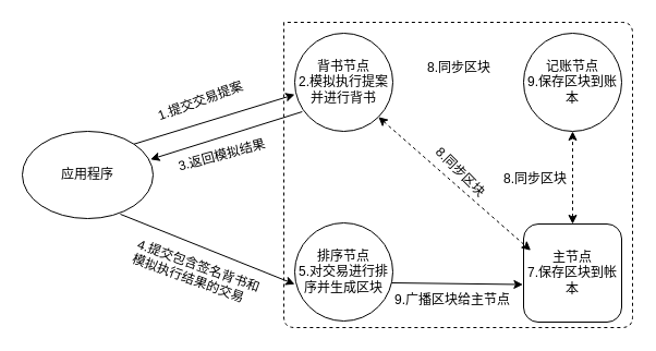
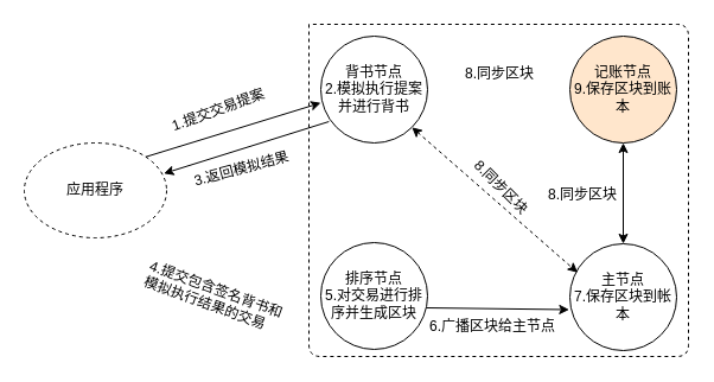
  <mxCell id="0" />
  <mxCell id="1" parent="0" />
  <mxCell id="2" value="背书节点&lt;br&gt;2.模拟执行提案并进行背书" style="ellipse;whiteSpace=wrap;html=1;aspect=fixed;" vertex="1" parent="1"><mxGeometry x="270" y="30" width="90" height="90" as="geometry" /></mxCell>
- <mxCell id="3" value="记账节点&lt;br&gt;9.保存区块到账本" style="ellipse;whiteSpace=wrap;html=1;aspect=fixed;" vertex="1" parent="1"><mxGeometry x="480" y="30" width="90" height="90" as="geometry" /></mxCell>
+ <mxCell id="3" value="记账节点&lt;br&gt;9.保存区块到账本" style="ellipse;whiteSpace=wrap;html=1;aspect=fixed;fillColor=#ffe6cc;" vertex="1" parent="1"><mxGeometry x="480" y="30" width="90" height="90" as="geometry" /></mxCell>
  <mxCell id="4" value="排序节点&lt;br&gt;5.对交易进行排序并生成区块" style="ellipse;whiteSpace=wrap;html=1;aspect=fixed;" vertex="1" parent="1"><mxGeometry x="270" y="204" width="90" height="90" as="geometry" /></mxCell>
- <mxCell id="5" value="主节点&lt;br&gt;7.保存区块到帐本" style="whiteSpace=wrap;html=1;aspect=fixed;rounded=1;" vertex="1" parent="1"><mxGeometry x="480" y="205" width="90" height="90" as="geometry" /></mxCell>
+ <mxCell id="5" value="主节点&lt;br&gt;7.保存区块到帐本" style="ellipse;whiteSpace=wrap;html=1;aspect=fixed;" vertex="1" parent="1"><mxGeometry x="480" y="205" width="90" height="90" as="geometry" /></mxCell>
  <mxCell id="6" value="" style="endArrow=none;dashed=1;html=1;" edge="1" parent="1"><mxGeometry width="50" height="50" relative="1" as="geometry"><mxPoint x="260" y="20" as="sourcePoint" /><mxPoint x="260" y="20" as="targetPoint" /><Array as="points"><mxPoint x="260" y="300" /><mxPoint x="580" y="300" /><mxPoint x="580" y="160" /><mxPoint x="580" y="20" /></Array></mxGeometry></mxCell>
- <mxCell id="7" value="应用程序" style="ellipse;whiteSpace=wrap;html=1;fillColor=#FFFFFF;" vertex="1" parent="1"><mxGeometry x="20" y="120" width="120" height="80" as="geometry" /></mxCell>
+ <mxCell id="7" value="应用程序" style="ellipse;whiteSpace=wrap;html=1;fillColor=#FFFFFF;dashed=1;" vertex="1" parent="1"><mxGeometry x="20" y="120" width="120" height="80" as="geometry" /></mxCell>
  <mxCell id="8" value="" style="endArrow=classic;html=1;exitX=1;exitY=0;exitDx=0;exitDy=0;entryX=0;entryY=0.625;entryDx=0;entryDy=0;entryPerimeter=0;" edge="1" parent="1" source="7" target="2"><mxGeometry width="50" height="50" relative="1" as="geometry"><mxPoint x="160" y="135" as="sourcePoint" /><mxPoint x="220" y="90" as="targetPoint" /></mxGeometry></mxCell>
- <mxCell id="9" value="" style="endArrow=classic;html=1;entryX=0;entryY=0.625;entryDx=0;entryDy=0;entryPerimeter=0;exitX=0.75;exitY=0.95;exitDx=0;exitDy=0;exitPerimeter=0;" edge="1" parent="1" source="7" target="4"><mxGeometry width="50" height="50" relative="1" as="geometry"><mxPoint x="118" y="196" as="sourcePoint" /><mxPoint x="208" y="229" as="targetPoint" /></mxGeometry></mxCell>
  <mxCell id="10" value="" style="endArrow=classic;html=1;entryX=-0.007;entryY=0.617;entryDx=0;entryDy=0;entryPerimeter=0;" edge="1" parent="1" target="5"><mxGeometry width="50" height="50" relative="1" as="geometry"><mxPoint x="359" y="259" as="sourcePoint" /><mxPoint x="489" y="224" as="targetPoint" /></mxGeometry></mxCell>
- <mxCell id="11" value="" style="endArrow=classic;startArrow=classic;html=1;entryX=0.5;entryY=1;entryDx=0;entryDy=0;exitX=0.5;exitY=0;exitDx=0;exitDy=0;dashed=1;" edge="1" parent="1" source="5" target="3"><mxGeometry width="50" height="50" relative="1" as="geometry"><mxPoint x="510" y="185" as="sourcePoint" /><mxPoint x="560" y="135" as="targetPoint" /></mxGeometry></mxCell>
+ <mxCell id="11" value="" style="endArrow=classic;startArrow=classic;html=1;entryX=0.5;entryY=1;entryDx=0;entryDy=0;exitX=0.5;exitY=0;exitDx=0;exitDy=0;" edge="1" parent="1" source="5" target="3"><mxGeometry width="50" height="50" relative="1" as="geometry"><mxPoint x="510" y="185" as="sourcePoint" /><mxPoint x="560" y="135" as="targetPoint" /></mxGeometry></mxCell>
  <mxCell id="12" value="" style="endArrow=classic;startArrow=classic;html=1;entryX=0.073;entryY=0.27;entryDx=0;entryDy=0;entryPerimeter=0;exitX=1;exitY=1;exitDx=0;exitDy=0;dashed=1;" edge="1" parent="1" source="2" target="5"><mxGeometry width="50" height="50" relative="1" as="geometry"><mxPoint x="385" y="180" as="sourcePoint" /><mxPoint x="435" y="130" as="targetPoint" /></mxGeometry></mxCell>
  <mxCell id="13" value="" style="endArrow=classic;html=1;entryX=0.98;entryY=0.322;entryDx=0;entryDy=0;entryPerimeter=0;exitX=0.076;exitY=0.8;exitDx=0;exitDy=0;exitPerimeter=0;" edge="1" parent="1" source="2" target="7"><mxGeometry width="50" height="50" relative="1" as="geometry"><mxPoint x="280" y="100" as="sourcePoint" /><mxPoint x="-60" y="320" as="targetPoint" /></mxGeometry></mxCell>
  <mxCell id="14" value="1.提交交易提案" style="text;html=1;resizable=0;points=[];autosize=1;align=left;verticalAlign=top;spacingTop=-4;rotation=-20;" vertex="1" parent="1"><mxGeometry x="140" y="80" width="100" height="20" as="geometry" /></mxCell>
  <mxCell id="15" value="3.返回模拟结果" style="text;html=1;resizable=0;points=[];autosize=1;align=left;verticalAlign=top;spacingTop=-4;rotation=-15;" vertex="1" parent="1"><mxGeometry x="160" y="130" width="100" height="20" as="geometry" /></mxCell>
  <mxCell id="16" value="4.提交包含签名背书和&lt;br&gt;模拟执行结果的交易" style="text;html=1;resizable=0;points=[];autosize=1;align=left;verticalAlign=top;spacingTop=-4;rotation=20;" vertex="1" parent="1"><mxGeometry x="119" y="235" width="130" height="30" as="geometry" /></mxCell>
- <mxCell id="17" value="9.广播区块给主节点" style="text;html=1;resizable=0;points=[];autosize=1;align=left;verticalAlign=top;spacingTop=-4;" vertex="1" parent="1"><mxGeometry x="360" y="265" width="120" height="20" as="geometry" /></mxCell>
+ <mxCell id="17" value="6.广播区块给主节点" style="text;html=1;resizable=0;points=[];autosize=1;align=left;verticalAlign=top;spacingTop=-4;" vertex="1" parent="1"><mxGeometry x="360" y="265" width="120" height="20" as="geometry" /></mxCell>
  <mxCell id="18" value="8.同步区块" style="text;html=1;resizable=0;points=[];autosize=1;align=left;verticalAlign=top;spacingTop=-4;rotation=45;" vertex="1" parent="1"><mxGeometry x="390" y="150" width="70" height="20" as="geometry" /></mxCell>
  <mxCell id="19" value="8.同步区块" style="text;html=1;" vertex="1" parent="1"><mxGeometry x="460" y="150" width="80" height="30" as="geometry" /></mxCell>
  <mxCell id="20" value="8.同步区块" style="text;html=1;" vertex="1" parent="1"><mxGeometry x="390" y="48" width="80" height="30" as="geometry" /></mxCell>
